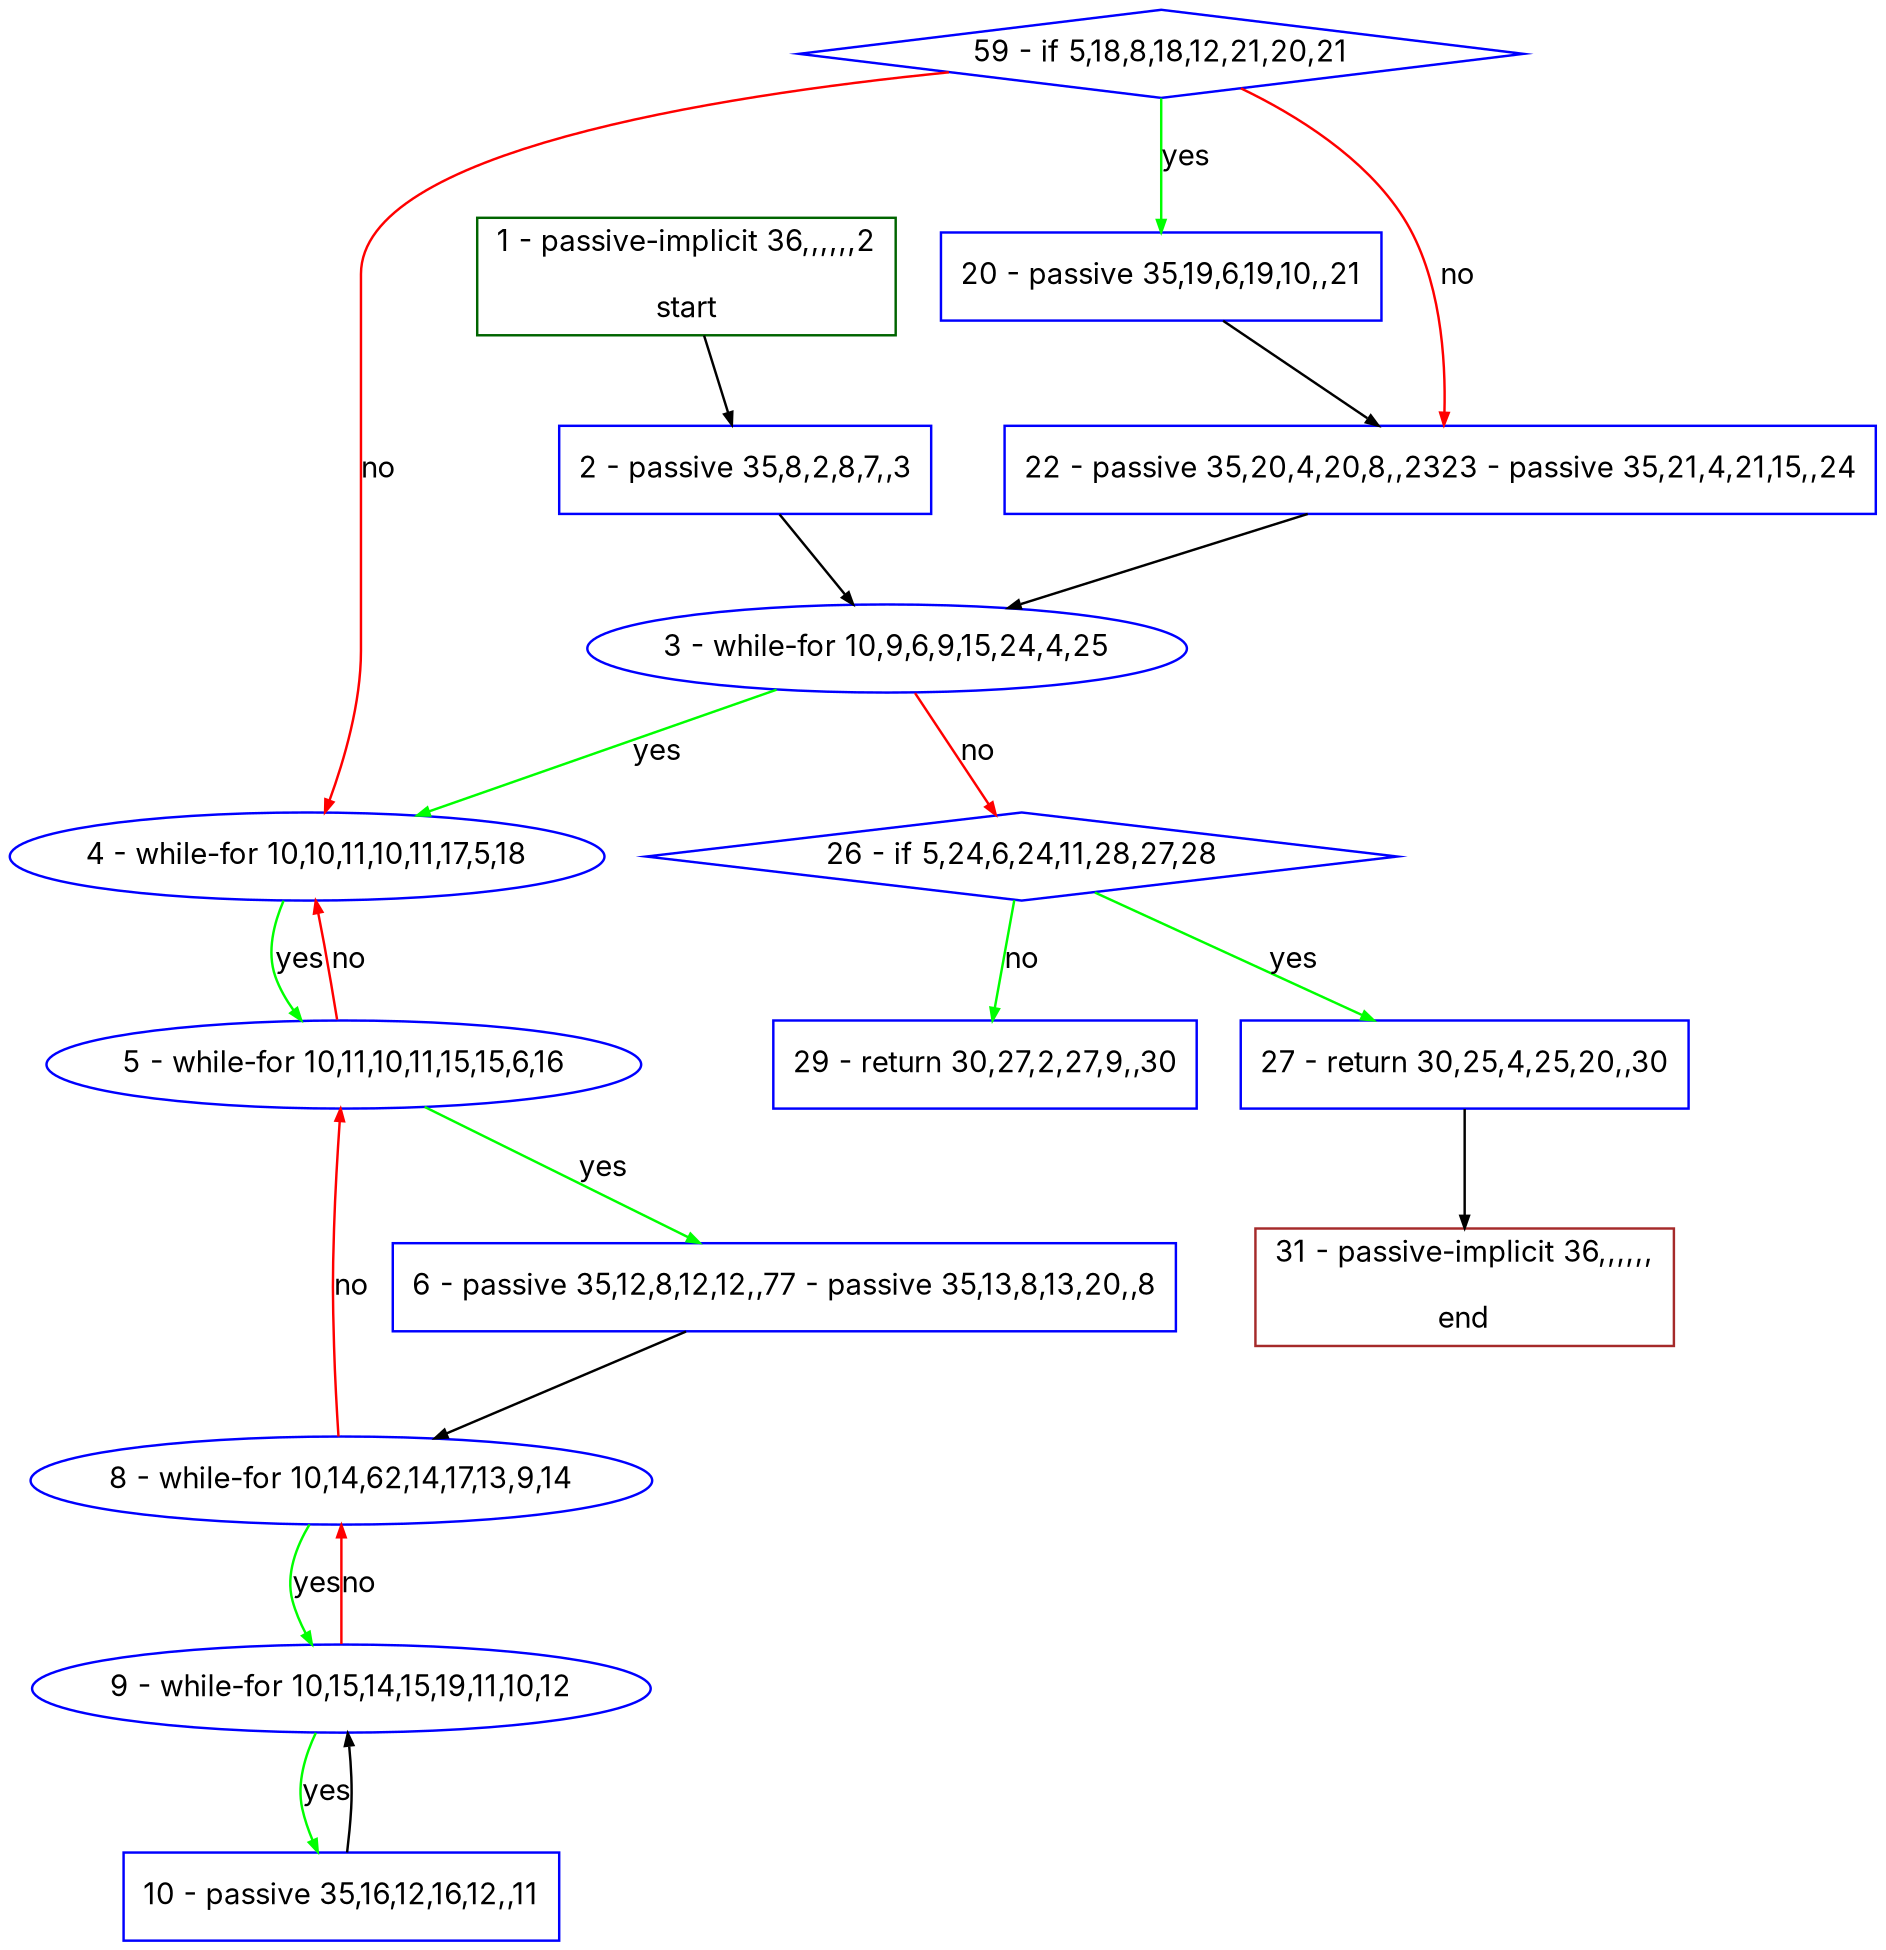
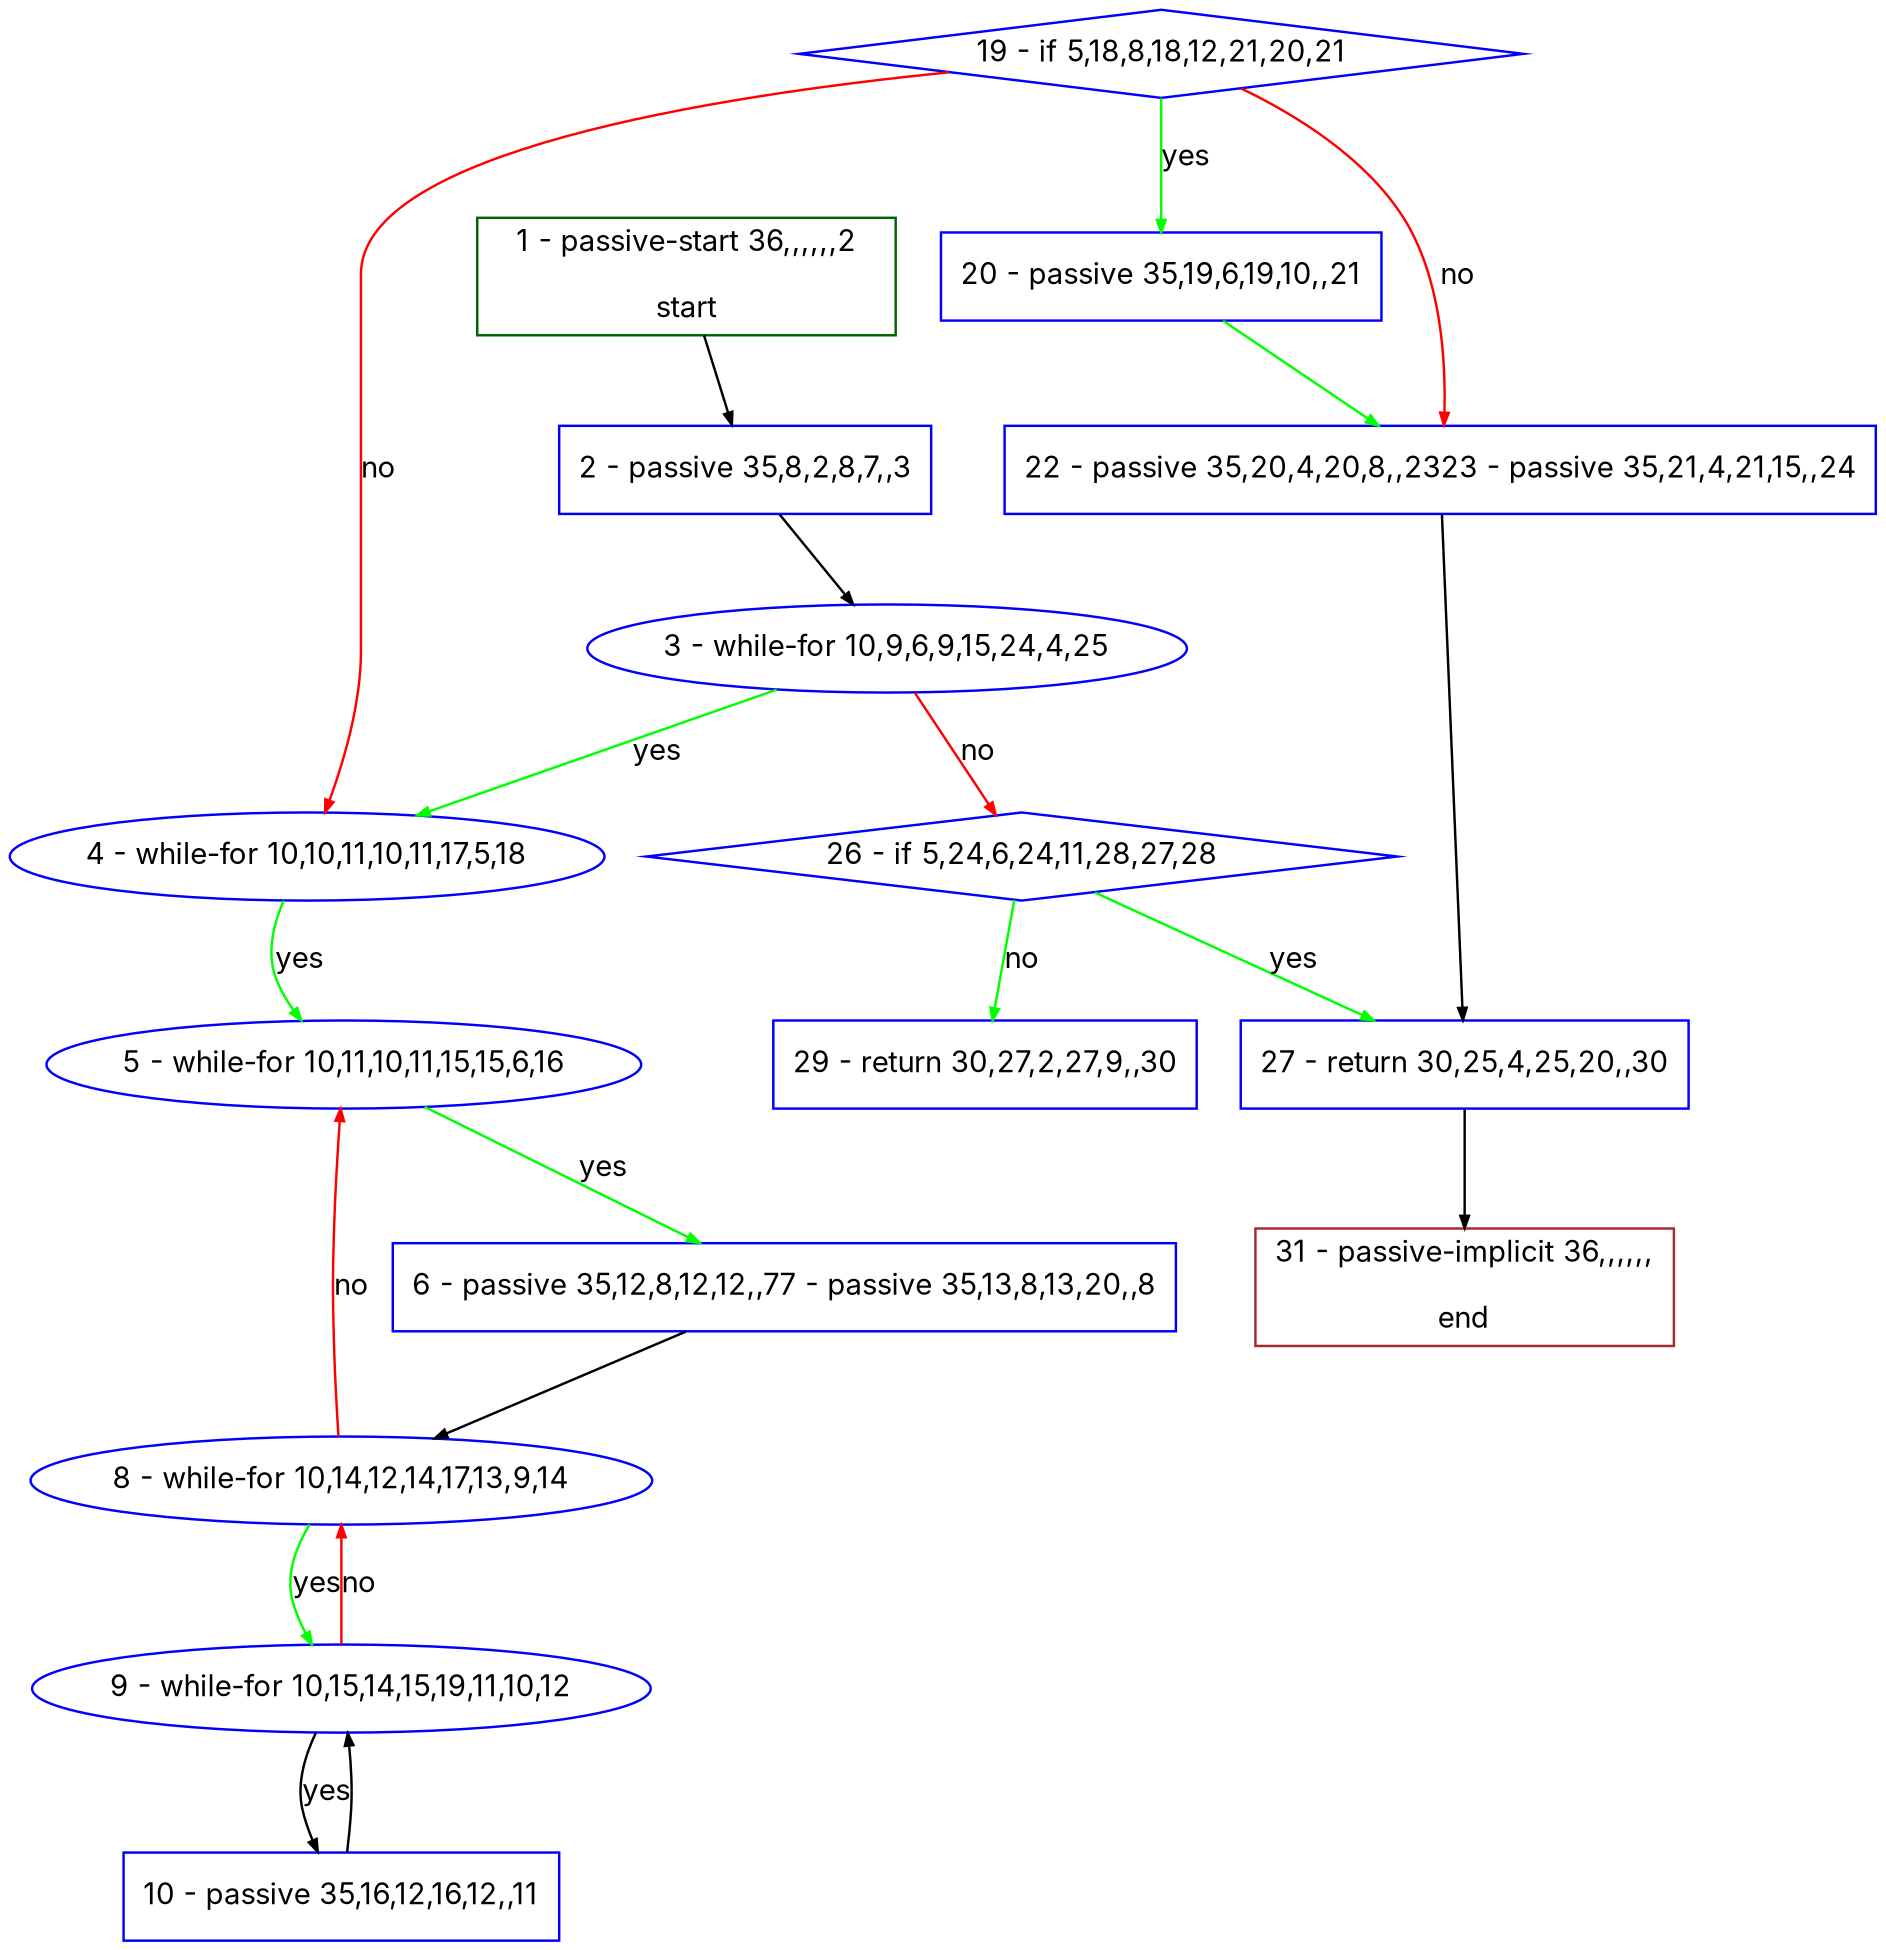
  digraph {
    bgcolor=white
    compound=true
    fillcolor="#FFFFCC"
    fontname=Inter
    fontsize=12
    pack=true
    packmode=clust
    style="rounded,filled"
    node [color="#0000ff" compound=true fillcolor="#ffffff" fixedsize=false fontname=Inter fontsize=12 node_initialized=no shape=box style=filled]
    edge [arrowhead=normal arrowsize=0.5 arrowtail=none color="#00ff00" compound=true dir=forward fontcolor=black fontname=Inter fontsize=12]
    n1 [label="2 - passive 35,8,2,8,7,,3"]
    n2 [label="3 - while-for 10,9,6,9,15,24,4,25" shape=oval]
    n3 [label="4 - while-for 10,10,11,10,11,17,5,18" shape=oval]
    n4 [label="26 - if 5,24,6,24,11,28,27,28" shape=diamond]
-   n5 [color="#006400" label="1 - passive-implicit 36,,,,,,2\n\nstart"]
+   n5 [color="#006400" label="1 - passive-start 36,,,,,,2\n\nstart"]
    n6 [label="5 - while-for 10,11,10,11,15,15,6,16" shape=oval]
    n7 [label="27 - return 30,25,4,25,20,,30"]
    n8 [label="29 - return 30,27,2,27,9,,30"]
    n9 [label="6 - passive 35,12,8,12,12,,77 - passive 35,13,8,13,20,,8"]
-   n10 [label="59 - if 5,18,8,18,12,21,20,21" shape=diamond]
+   n10 [label="19 - if 5,18,8,18,12,21,20,21" shape=diamond]
    n11 [label="20 - passive 35,19,6,19,10,,21"]
    n12 [label="22 - passive 35,20,4,20,8,,2323 - passive 35,21,4,21,15,,24"]
    n13 [color="#a52a2a" label="31 - passive-implicit 36,,,,,,\n\nend"]
-   n14 [label="8 - while-for 10,14,62,14,17,13,9,14" shape=oval]
+   n14 [label="8 - while-for 10,14,12,14,17,13,9,14" shape=oval]
    n15 [label="9 - while-for 10,15,14,15,19,11,10,12" shape=oval]
    n16 [label="10 - passive 35,16,12,16,12,,11"]
    n1 -> n2 [color="#000000"]
    n2 -> n3 [label=yes]
    n2 -> n4 [color="#ff0000" label=no]
    n3 -> n6 [label=yes]
    n4 -> n7 [label=yes]
    n4 -> n8 [label=no]
    n5 -> n1 [color="#000000"]
-   n6 -> n3 [color="#ff0000" label=no]
    n6 -> n9 [label=yes]
    n7 -> n13 [color="#000000"]
    n9 -> n14 [color="#000000"]
    n10 -> n3 [color="#ff0000" label=no]
    n10 -> n11 [label=yes]
    n10 -> n12 [color="#ff0000" label=no]
-   n11 -> n12 [color="#000000"]
-   n12 -> n2 [color="#000000"]
+   n11 -> n12
+   n12 -> n7 [color="#000000"]
    n14 -> n6 [color="#ff0000" label=no]
    n14 -> n15 [label=yes]
    n15 -> n14 [color="#ff0000" label=no]
-   n15 -> n16 [label=yes]
+   n15 -> n16 [color="#000000" label=yes]
    n16 -> n15 [color="#000000"]
  }
